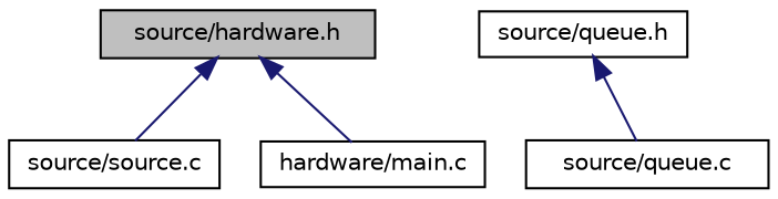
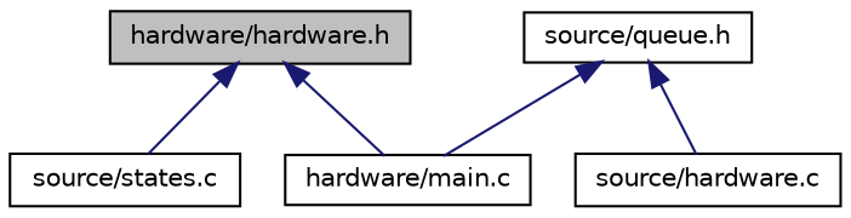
  digraph {
    node [color=black fillcolor=white fontname=Helvetica fontsize=10 shape=record style=filled]
    edge [color=midnightblue dir=back fontname=Helvetica fontsize=10 labelfontname=Helvetica labelfontsize=10 style=solid]
-   n1 [fillcolor=grey75 fontcolor=black height=0.2 label="source/hardware.h" width=0.4]
+   n1 [fillcolor=grey75 fontcolor=black height=0.2 label="hardware/hardware.h" width=0.4]
    n2 [height=0.2 label="hardware/main.c" width=0.4]
-   n3 [height=0.2 label="source/source.c" width=0.4]
+   n3 [height=0.2 label="source/states.c" width=0.4]
    n4 [height=0.2 label="source/queue.h" width=0.4]
-   n5 [height=0.2 label="source/queue.c" width=0.4]
+   n5 [height=0.2 label="source/hardware.c" width=0.4]
    n1 -> n2
    n1 -> n3
+   n4 -> n2
    n4 -> n5
  }
